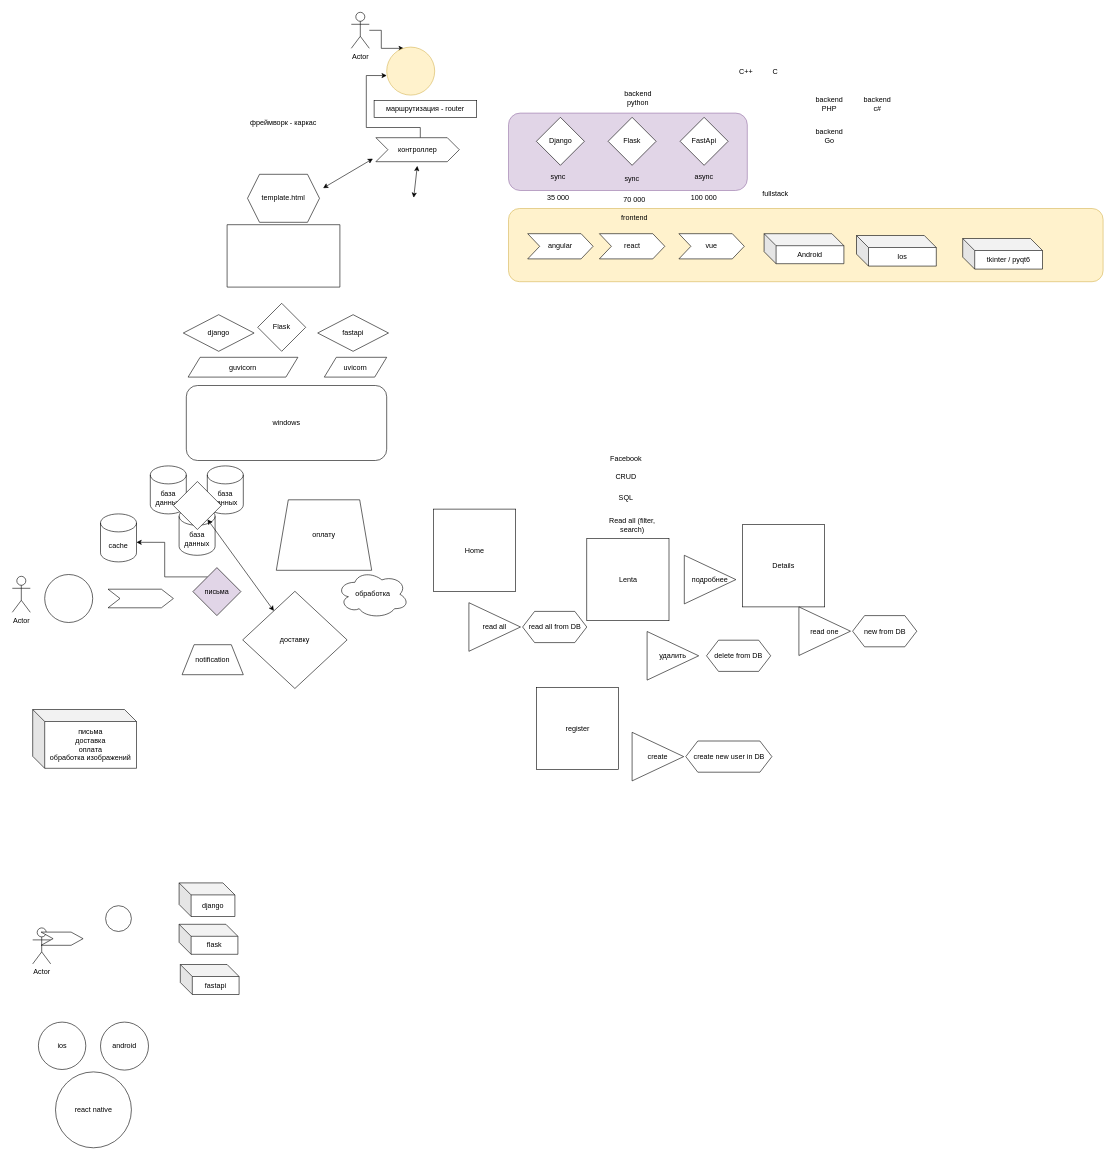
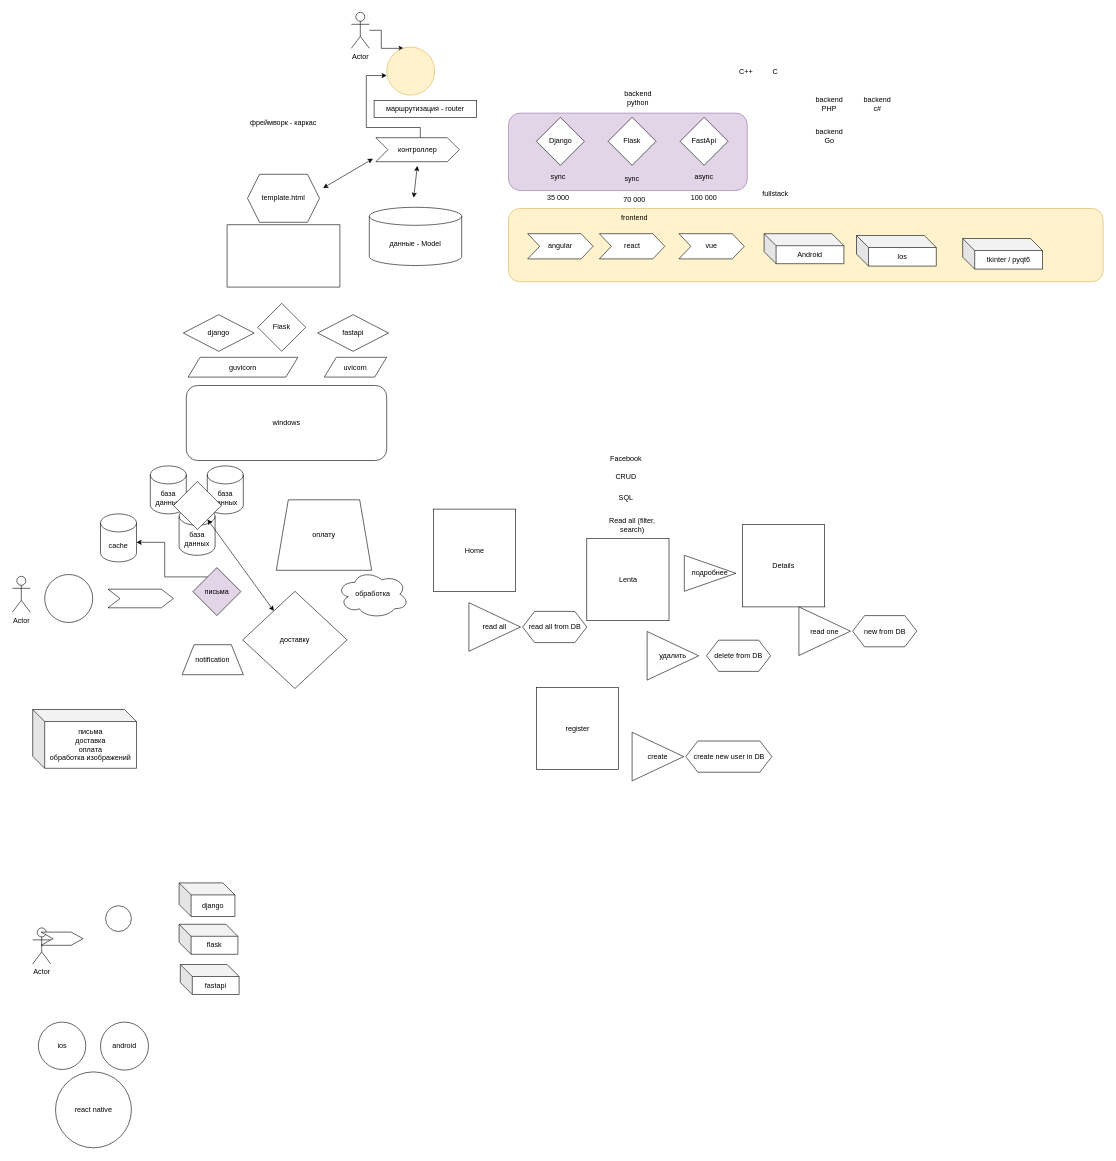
  <mxCell id="0" />
  <mxCell id="1" parent="0" />
  <mxCell id="2" value="" style="rounded=1;whiteSpace=wrap;html=1;fillColor=#e1d5e7;strokeColor=#9673a6;" parent="1" vertex="1"><mxGeometry x="847" y="188" width="398" height="129" as="geometry" /></mxCell>
  <mxCell id="3" value="" style="rounded=1;whiteSpace=wrap;html=1;fillColor=#fff2cc;strokeColor=#d6b656;" parent="1" vertex="1"><mxGeometry x="847" y="347" width="991" height="122" as="geometry" /></mxCell>
  <mxCell id="4" value="Django" style="rhombus;whiteSpace=wrap;html=1;" parent="1" vertex="1"><mxGeometry x="893.5" y="195" width="80" height="80" as="geometry" /></mxCell>
  <mxCell id="5" value="Flask" style="rhombus;whiteSpace=wrap;html=1;" parent="1" vertex="1"><mxGeometry x="1013" y="195" width="80" height="80" as="geometry" /></mxCell>
  <mxCell id="6" value="FastApi" style="rhombus;whiteSpace=wrap;html=1;" parent="1" vertex="1"><mxGeometry x="1133" y="195" width="80" height="80" as="geometry" /></mxCell>
  <mxCell id="7" value="vue" style="shape=step;perimeter=stepPerimeter;whiteSpace=wrap;html=1;fixedSize=1;" parent="1" vertex="1"><mxGeometry x="1131" y="389" width="109" height="42" as="geometry" /></mxCell>
  <mxCell id="8" value="react" style="shape=step;perimeter=stepPerimeter;whiteSpace=wrap;html=1;fixedSize=1;" parent="1" vertex="1"><mxGeometry x="998.5" y="389" width="109" height="42" as="geometry" /></mxCell>
  <mxCell id="9" value="angular" style="shape=step;perimeter=stepPerimeter;whiteSpace=wrap;html=1;fixedSize=1;" parent="1" vertex="1"><mxGeometry x="879" y="389" width="109" height="42" as="geometry" /></mxCell>
  <mxCell id="10" value="frontend" style="text;html=1;strokeColor=none;fillColor=none;align=center;verticalAlign=middle;whiteSpace=wrap;rounded=0;" parent="1" vertex="1"><mxGeometry x="1027" y="347" width="60" height="30" as="geometry" /></mxCell>
  <mxCell id="11" value="backend python" style="text;html=1;strokeColor=none;fillColor=none;align=center;verticalAlign=middle;whiteSpace=wrap;rounded=0;" parent="1" vertex="1"><mxGeometry x="1033" y="148" width="60" height="30" as="geometry" /></mxCell>
  <mxCell id="12" value="backend PHP" style="text;html=1;strokeColor=none;fillColor=none;align=center;verticalAlign=middle;whiteSpace=wrap;rounded=0;" parent="1" vertex="1"><mxGeometry x="1352" y="158" width="60" height="30" as="geometry" /></mxCell>
  <mxCell id="13" value="backend c#" style="text;html=1;strokeColor=none;fillColor=none;align=center;verticalAlign=middle;whiteSpace=wrap;rounded=0;" parent="1" vertex="1"><mxGeometry x="1432" y="158" width="60" height="30" as="geometry" /></mxCell>
  <mxCell id="14" value="backend Go" style="text;html=1;strokeColor=none;fillColor=none;align=center;verticalAlign=middle;whiteSpace=wrap;rounded=0;" parent="1" vertex="1"><mxGeometry x="1352" y="212" width="60" height="30" as="geometry" /></mxCell>
  <mxCell id="15" value="C++" style="text;html=1;strokeColor=none;fillColor=none;align=center;verticalAlign=middle;whiteSpace=wrap;rounded=0;" parent="1" vertex="1"><mxGeometry x="1213" y="104" width="60" height="30" as="geometry" /></mxCell>
  <mxCell id="16" value="C" style="text;html=1;strokeColor=none;fillColor=none;align=center;verticalAlign=middle;whiteSpace=wrap;rounded=0;" parent="1" vertex="1"><mxGeometry x="1262" y="104" width="60" height="30" as="geometry" /></mxCell>
  <mxCell id="17" value="sync" style="text;html=1;strokeColor=none;fillColor=none;align=center;verticalAlign=middle;whiteSpace=wrap;rounded=0;" parent="1" vertex="1"><mxGeometry x="900" y="279" width="60" height="30" as="geometry" /></mxCell>
  <mxCell id="18" value="async" style="text;html=1;strokeColor=none;fillColor=none;align=center;verticalAlign=middle;whiteSpace=wrap;rounded=0;" parent="1" vertex="1"><mxGeometry x="1143" y="279" width="60" height="30" as="geometry" /></mxCell>
  <mxCell id="19" value="100 000" style="text;html=1;strokeColor=none;fillColor=none;align=center;verticalAlign=middle;whiteSpace=wrap;rounded=0;" parent="1" vertex="1"><mxGeometry x="1143" y="315" width="60" height="30" as="geometry" /></mxCell>
  <mxCell id="20" value="35 000" style="text;html=1;strokeColor=none;fillColor=none;align=center;verticalAlign=middle;whiteSpace=wrap;rounded=0;" parent="1" vertex="1"><mxGeometry x="900" y="315" width="60" height="30" as="geometry" /></mxCell>
  <mxCell id="21" value="70 000" style="text;html=1;strokeColor=none;fillColor=none;align=center;verticalAlign=middle;whiteSpace=wrap;rounded=0;" parent="1" vertex="1"><mxGeometry x="1027" y="317" width="60" height="30" as="geometry" /></mxCell>
  <mxCell id="22" value="sync" style="text;html=1;strokeColor=none;fillColor=none;align=center;verticalAlign=middle;whiteSpace=wrap;rounded=0;" parent="1" vertex="1"><mxGeometry x="1023" y="283" width="60" height="30" as="geometry" /></mxCell>
  <mxCell id="23" value="фреймворк - каркас" style="text;html=1;strokeColor=none;fillColor=none;align=center;verticalAlign=middle;whiteSpace=wrap;rounded=0;" parent="1" vertex="1"><mxGeometry x="390" y="188" width="164" height="33" as="geometry" /></mxCell>
  <mxCell id="24" value="маршрутизация - router" style="rounded=0;whiteSpace=wrap;html=1;" parent="1" vertex="1"><mxGeometry x="623" y="167" width="171" height="28" as="geometry" /></mxCell>
  <mxCell id="25" style="edgeStyle=orthogonalEdgeStyle;rounded=0;orthogonalLoop=1;jettySize=auto;html=1;entryX=0.356;entryY=0.026;entryDx=0;entryDy=0;entryPerimeter=0;" parent="1" source="26" target="27" edge="1"><mxGeometry relative="1" as="geometry" /></mxCell>
  <mxCell id="26" value="Actor" style="shape=umlActor;verticalLabelPosition=bottom;verticalAlign=top;html=1;outlineConnect=0;" parent="1" vertex="1"><mxGeometry x="585" y="20" width="30" height="60" as="geometry" /></mxCell>
  <mxCell id="27" value="" style="ellipse;whiteSpace=wrap;html=1;aspect=fixed;fillColor=#fff2cc;strokeColor=#d6b656;" parent="1" vertex="1"><mxGeometry x="644" y="78" width="80" height="80" as="geometry" /></mxCell>
+ <mxCell id="28" value="данные - Model" style="shape=cylinder3;whiteSpace=wrap;html=1;boundedLbl=1;backgroundOutline=1;size=15;" parent="1" vertex="1"><mxGeometry x="615" y="345" width="154" height="97" as="geometry" /></mxCell>
  <mxCell id="29" style="edgeStyle=orthogonalEdgeStyle;rounded=0;orthogonalLoop=1;jettySize=auto;html=1;entryX=0.001;entryY=0.593;entryDx=0;entryDy=0;entryPerimeter=0;" parent="1" source="30" target="27" edge="1"><mxGeometry relative="1" as="geometry"><Array as="points"><mxPoint x="700" y="212" /><mxPoint x="610" y="212" /><mxPoint x="610" y="125" /></Array></mxGeometry></mxCell>
  <mxCell id="30" value="контроллер" style="shape=step;perimeter=stepPerimeter;whiteSpace=wrap;html=1;fixedSize=1;" parent="1" vertex="1"><mxGeometry x="626" y="229" width="139" height="40" as="geometry" /></mxCell>
  <mxCell id="31" value="template.html" style="shape=hexagon;perimeter=hexagonPerimeter2;whiteSpace=wrap;html=1;fixedSize=1;" parent="1" vertex="1"><mxGeometry x="412" y="290" width="120" height="80" as="geometry" /></mxCell>
  <mxCell id="32" value="" style="endArrow=classic;startArrow=classic;html=1;rounded=0;" parent="1" edge="1"><mxGeometry width="50" height="50" relative="1" as="geometry"><mxPoint x="689" y="329" as="sourcePoint" /><mxPoint x="695" y="276" as="targetPoint" /></mxGeometry></mxCell>
  <mxCell id="33" value="" style="endArrow=classic;startArrow=classic;html=1;rounded=0;" parent="1" edge="1"><mxGeometry width="50" height="50" relative="1" as="geometry"><mxPoint x="538" y="313" as="sourcePoint" /><mxPoint x="621" y="264" as="targetPoint" /></mxGeometry></mxCell>
  <mxCell id="34" value="Android" style="shape=cube;whiteSpace=wrap;html=1;boundedLbl=1;backgroundOutline=1;darkOpacity=0.05;darkOpacity2=0.1;" parent="1" vertex="1"><mxGeometry x="1273" y="389" width="133" height="50" as="geometry" /></mxCell>
  <mxCell id="35" value="Ios" style="shape=cube;whiteSpace=wrap;html=1;boundedLbl=1;backgroundOutline=1;darkOpacity=0.05;darkOpacity2=0.1;" parent="1" vertex="1"><mxGeometry x="1427" y="392" width="133" height="51" as="geometry" /></mxCell>
  <mxCell id="36" value="tkinter / pyqt6" style="shape=cube;whiteSpace=wrap;html=1;boundedLbl=1;backgroundOutline=1;darkOpacity=0.05;darkOpacity2=0.1;" parent="1" vertex="1"><mxGeometry x="1604" y="397" width="133" height="51" as="geometry" /></mxCell>
  <mxCell id="37" value="fullstack" style="text;html=1;strokeColor=none;fillColor=none;align=center;verticalAlign=middle;whiteSpace=wrap;rounded=0;" parent="1" vertex="1"><mxGeometry x="1262" y="307" width="60" height="30" as="geometry" /></mxCell>
  <mxCell id="38" value="" style="swimlane;startSize=0;" parent="1" vertex="1"><mxGeometry x="378" y="374" width="188" height="104" as="geometry" /></mxCell>
  <mxCell id="39" value="Facebook" style="text;html=1;strokeColor=none;fillColor=none;align=center;verticalAlign=middle;whiteSpace=wrap;rounded=0;" parent="1" vertex="1"><mxGeometry x="1013" y="749" width="60" height="30" as="geometry" /></mxCell>
  <mxCell id="40" value="CRUD" style="text;html=1;strokeColor=none;fillColor=none;align=center;verticalAlign=middle;whiteSpace=wrap;rounded=0;" parent="1" vertex="1"><mxGeometry x="1013" y="779" width="60" height="30" as="geometry" /></mxCell>
  <mxCell id="41" value="SQL" style="text;html=1;strokeColor=none;fillColor=none;align=center;verticalAlign=middle;whiteSpace=wrap;rounded=0;" parent="1" vertex="1"><mxGeometry x="1013" y="814" width="60" height="30" as="geometry" /></mxCell>
  <mxCell id="42" value="Home" style="whiteSpace=wrap;html=1;aspect=fixed;" parent="1" vertex="1"><mxGeometry x="722" y="848" width="137" height="137" as="geometry" /></mxCell>
  <mxCell id="43" value="Lenta" style="whiteSpace=wrap;html=1;aspect=fixed;" parent="1" vertex="1"><mxGeometry x="977.5" y="897" width="137" height="137" as="geometry" /></mxCell>
  <mxCell id="44" value="Read all (filter, search)" style="text;html=1;strokeColor=none;fillColor=none;align=center;verticalAlign=middle;whiteSpace=wrap;rounded=0;" parent="1" vertex="1"><mxGeometry x="992.5" y="860" width="121" height="30" as="geometry" /></mxCell>
  <mxCell id="45" value="Details" style="whiteSpace=wrap;html=1;aspect=fixed;" parent="1" vertex="1"><mxGeometry x="1237" y="874" width="137" height="137" as="geometry" /></mxCell>
- <mxCell id="46" value="подробнее" style="triangle;whiteSpace=wrap;html=1;" parent="1" vertex="1"><mxGeometry x="1140" y="925" width="86" height="81" as="geometry" /></mxCell>
+ <mxCell id="46" value="подробнее" style="triangle;whiteSpace=wrap;html=1;" parent="1" vertex="1"><mxGeometry x="1140" y="925" width="86" height="60" as="geometry" /></mxCell>
  <mxCell id="47" value="удалить" style="triangle;whiteSpace=wrap;html=1;" parent="1" vertex="1"><mxGeometry x="1078" y="1052" width="86" height="81" as="geometry" /></mxCell>
  <mxCell id="48" value="delete from DB" style="shape=hexagon;perimeter=hexagonPerimeter2;whiteSpace=wrap;html=1;fixedSize=1;" parent="1" vertex="1"><mxGeometry x="1177" y="1066.5" width="107" height="52" as="geometry" /></mxCell>
  <mxCell id="49" value="new from DB" style="shape=hexagon;perimeter=hexagonPerimeter2;whiteSpace=wrap;html=1;fixedSize=1;" parent="1" vertex="1"><mxGeometry x="1420.5" y="1025.5" width="107" height="52" as="geometry" /></mxCell>
  <mxCell id="50" value="read one" style="triangle;whiteSpace=wrap;html=1;" parent="1" vertex="1"><mxGeometry x="1331" y="1011" width="86" height="81" as="geometry" /></mxCell>
  <mxCell id="51" value="read all from DB" style="shape=hexagon;perimeter=hexagonPerimeter2;whiteSpace=wrap;html=1;fixedSize=1;" parent="1" vertex="1"><mxGeometry x="870.5" y="1018.5" width="107" height="52" as="geometry" /></mxCell>
  <mxCell id="52" value="read all" style="triangle;whiteSpace=wrap;html=1;" parent="1" vertex="1"><mxGeometry x="781" y="1004" width="86" height="81" as="geometry" /></mxCell>
  <mxCell id="53" value="register" style="whiteSpace=wrap;html=1;aspect=fixed;" parent="1" vertex="1"><mxGeometry x="893.5" y="1145" width="137" height="137" as="geometry" /></mxCell>
  <mxCell id="54" value="create" style="triangle;whiteSpace=wrap;html=1;" parent="1" vertex="1"><mxGeometry x="1053" y="1220" width="86" height="81" as="geometry" /></mxCell>
  <mxCell id="55" value="create new user in DB" style="shape=hexagon;perimeter=hexagonPerimeter2;whiteSpace=wrap;html=1;fixedSize=1;" parent="1" vertex="1"><mxGeometry x="1142.5" y="1234.5" width="143.5" height="52" as="geometry" /></mxCell>
  <mxCell id="56" value="windows" style="rounded=1;whiteSpace=wrap;html=1;" parent="1" vertex="1"><mxGeometry x="310" y="642" width="334" height="125" as="geometry" /></mxCell>
  <mxCell id="57" value="fastapi" style="rhombus;whiteSpace=wrap;html=1;" parent="1" vertex="1"><mxGeometry x="529" y="524" width="118" height="61" as="geometry" /></mxCell>
  <mxCell id="58" value="uvicorn" style="shape=parallelogram;perimeter=parallelogramPerimeter;whiteSpace=wrap;html=1;fixedSize=1;" parent="1" vertex="1"><mxGeometry x="540" y="595" width="104" height="33" as="geometry" /></mxCell>
  <mxCell id="59" value="django" style="rhombus;whiteSpace=wrap;html=1;" parent="1" vertex="1"><mxGeometry x="305" y="524" width="118" height="61" as="geometry" /></mxCell>
  <mxCell id="60" value="guvicorn" style="shape=parallelogram;perimeter=parallelogramPerimeter;whiteSpace=wrap;html=1;fixedSize=1;" parent="1" vertex="1"><mxGeometry x="313" y="595" width="183" height="33" as="geometry" /></mxCell>
  <mxCell id="61" value="Flask" style="rhombus;whiteSpace=wrap;html=1;" parent="1" vertex="1"><mxGeometry x="429" y="505" width="80" height="80" as="geometry" /></mxCell>
  <mxCell id="62" value="Actor" style="shape=umlActor;verticalLabelPosition=bottom;verticalAlign=top;html=1;outlineConnect=0;" parent="1" vertex="1"><mxGeometry x="20" y="960" width="30" height="60" as="geometry" /></mxCell>
  <mxCell id="63" value="" style="ellipse;whiteSpace=wrap;html=1;aspect=fixed;" parent="1" vertex="1"><mxGeometry x="74" y="957" width="80" height="80" as="geometry" /></mxCell>
  <mxCell id="64" value="" style="shape=step;perimeter=stepPerimeter;whiteSpace=wrap;html=1;fixedSize=1;" parent="1" vertex="1"><mxGeometry x="179.5" y="981.5" width="109" height="31" as="geometry" /></mxCell>
  <mxCell id="65" value="notification" style="shape=trapezoid;perimeter=trapezoidPerimeter;whiteSpace=wrap;html=1;fixedSize=1;" parent="1" vertex="1"><mxGeometry x="303" y="1074" width="102" height="50" as="geometry" /></mxCell>
  <mxCell id="66" value="оплату" style="shape=trapezoid;perimeter=trapezoidPerimeter;whiteSpace=wrap;html=1;fixedSize=1;" parent="1" vertex="1"><mxGeometry x="460" y="832.5" width="159" height="117.5" as="geometry" /></mxCell>
  <mxCell id="67" value="доставку" style="rhombus;whiteSpace=wrap;html=1;" parent="1" vertex="1"><mxGeometry x="404" y="985" width="174" height="162" as="geometry" /></mxCell>
  <mxCell id="68" style="edgeStyle=orthogonalEdgeStyle;rounded=0;orthogonalLoop=1;jettySize=auto;html=1;entryX=0.999;entryY=0.592;entryDx=0;entryDy=0;entryPerimeter=0;" parent="1" source="69" target="77" edge="1"><mxGeometry relative="1" as="geometry"><Array as="points"><mxPoint x="274" y="961" /><mxPoint x="274" y="903" /></Array></mxGeometry></mxCell>
  <mxCell id="69" value="письма" style="rhombus;whiteSpace=wrap;html=1;fillColor=#e1d5e7;" parent="1" vertex="1"><mxGeometry x="321" y="945.5" width="80" height="80" as="geometry" /></mxCell>
  <mxCell id="70" value="письма&lt;br&gt;доставка&lt;br&gt;оплата&lt;br&gt;обработка изображений" style="shape=cube;whiteSpace=wrap;html=1;boundedLbl=1;backgroundOutline=1;darkOpacity=0.05;darkOpacity2=0.1;" parent="1" vertex="1"><mxGeometry x="54" y="1182" width="173" height="98" as="geometry" /></mxCell>
  <mxCell id="71" value="обработка" style="ellipse;shape=cloud;whiteSpace=wrap;html=1;" parent="1" vertex="1"><mxGeometry x="561" y="950" width="120" height="80" as="geometry" /></mxCell>
  <mxCell id="72" value="база данных" style="shape=cylinder3;whiteSpace=wrap;html=1;boundedLbl=1;backgroundOutline=1;size=15;" parent="1" vertex="1"><mxGeometry x="298" y="845" width="60" height="80" as="geometry" /></mxCell>
  <mxCell id="73" value="база данных" style="shape=cylinder3;whiteSpace=wrap;html=1;boundedLbl=1;backgroundOutline=1;size=15;" parent="1" vertex="1"><mxGeometry x="250" y="776" width="60" height="80" as="geometry" /></mxCell>
  <mxCell id="74" value="база данных" style="shape=cylinder3;whiteSpace=wrap;html=1;boundedLbl=1;backgroundOutline=1;size=15;" parent="1" vertex="1"><mxGeometry x="345" y="776" width="60" height="80" as="geometry" /></mxCell>
  <mxCell id="75" value="" style="endArrow=classic;startArrow=classic;html=1;rounded=0;" parent="1" source="67" target="76" edge="1"><mxGeometry width="50" height="50" relative="1" as="geometry"><mxPoint x="387" y="934" as="sourcePoint" /><mxPoint x="399" y="901" as="targetPoint" /></mxGeometry></mxCell>
  <mxCell id="76" value="" style="rhombus;whiteSpace=wrap;html=1;" parent="1" vertex="1"><mxGeometry x="288.5" y="802" width="80" height="80" as="geometry" /></mxCell>
  <mxCell id="77" value="cache" style="shape=cylinder3;whiteSpace=wrap;html=1;boundedLbl=1;backgroundOutline=1;size=15;" parent="1" vertex="1"><mxGeometry x="167" y="856" width="60" height="80" as="geometry" /></mxCell>
  <mxCell id="78" value="Actor" style="shape=umlActor;verticalLabelPosition=bottom;verticalAlign=top;html=1;outlineConnect=0;" vertex="1" parent="1"><mxGeometry x="54" y="1546" width="30" height="60" as="geometry" /></mxCell>
  <mxCell id="79" value="" style="ellipse;whiteSpace=wrap;html=1;aspect=fixed;" vertex="1" parent="1"><mxGeometry x="175.5" y="1509" width="43" height="43" as="geometry" /></mxCell>
  <mxCell id="80" value="" style="shape=step;perimeter=stepPerimeter;whiteSpace=wrap;html=1;fixedSize=1;" vertex="1" parent="1"><mxGeometry x="68" y="1553" width="70" height="22" as="geometry" /></mxCell>
  <mxCell id="81" value="django" style="shape=cube;whiteSpace=wrap;html=1;boundedLbl=1;backgroundOutline=1;darkOpacity=0.05;darkOpacity2=0.1;" vertex="1" parent="1"><mxGeometry x="298" y="1471" width="93" height="56" as="geometry" /></mxCell>
  <mxCell id="82" value="flask" style="shape=cube;whiteSpace=wrap;html=1;boundedLbl=1;backgroundOutline=1;darkOpacity=0.05;darkOpacity2=0.1;" vertex="1" parent="1"><mxGeometry x="298" y="1540" width="98" height="50" as="geometry" /></mxCell>
  <mxCell id="83" value="fastapi" style="shape=cube;whiteSpace=wrap;html=1;boundedLbl=1;backgroundOutline=1;darkOpacity=0.05;darkOpacity2=0.1;" vertex="1" parent="1"><mxGeometry x="300" y="1607" width="98" height="50" as="geometry" /></mxCell>
  <mxCell id="84" value="ios" style="ellipse;whiteSpace=wrap;html=1;aspect=fixed;" vertex="1" parent="1"><mxGeometry x="63.5" y="1703" width="79" height="79" as="geometry" /></mxCell>
  <mxCell id="85" value="android" style="ellipse;whiteSpace=wrap;html=1;aspect=fixed;" vertex="1" parent="1"><mxGeometry x="167" y="1703" width="80" height="80" as="geometry" /></mxCell>
  <mxCell id="86" value="react native" style="ellipse;whiteSpace=wrap;html=1;aspect=fixed;" vertex="1" parent="1"><mxGeometry x="92" y="1786" width="126.5" height="126.5" as="geometry" /></mxCell>
